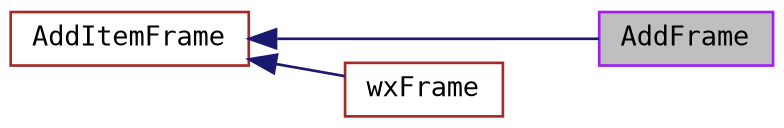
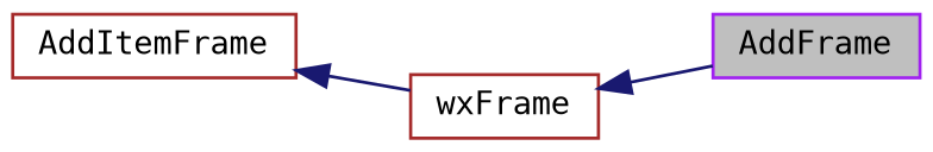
  digraph {
    fontname="DejaVu Sans Mono"
    rankdir=LR
    node [color=brown fillcolor=white fontname="DejaVu Sans Mono" fontsize=10 shape=record style=filled]
    edge [color=midnightblue dir=back fontname="DejaVu Sans Mono" fontsize=10 labelfontname=Helvetica labelfontsize=10 style=solid]
    n1 [color=purple fillcolor=grey75 fontcolor=black height=0.2 label=AddFrame width=0.4]
    n2 [height=0.2 label=AddItemFrame width=0.4]
    n3 [height=0.2 label=wxFrame width=0.4]
-   n2 -> n1
+   n3 -> n1
    n2 -> n3
  }
